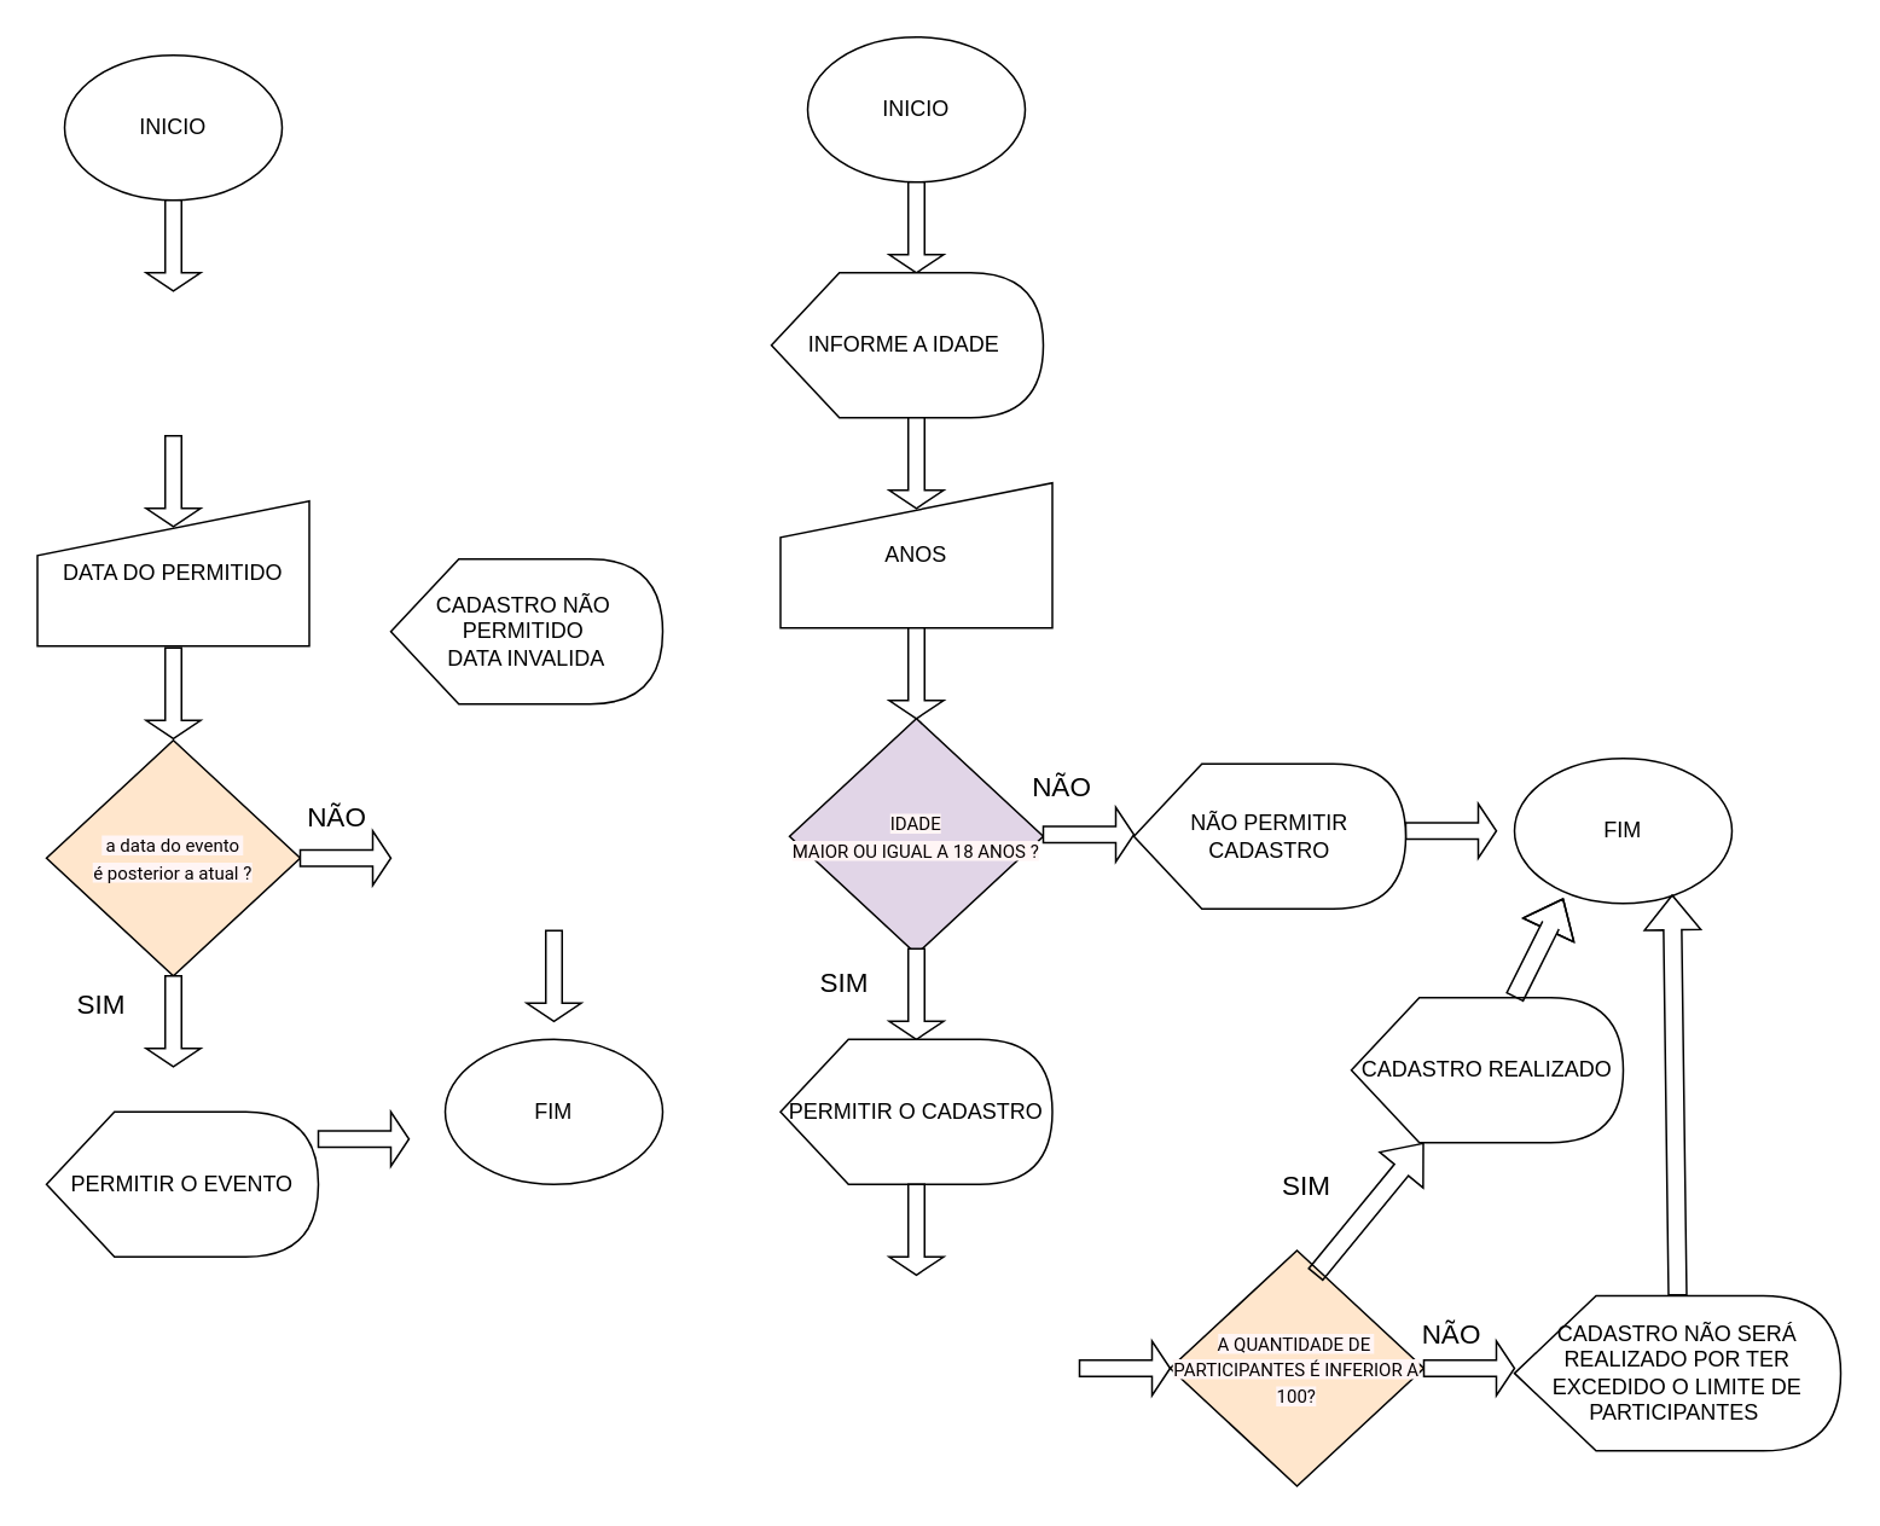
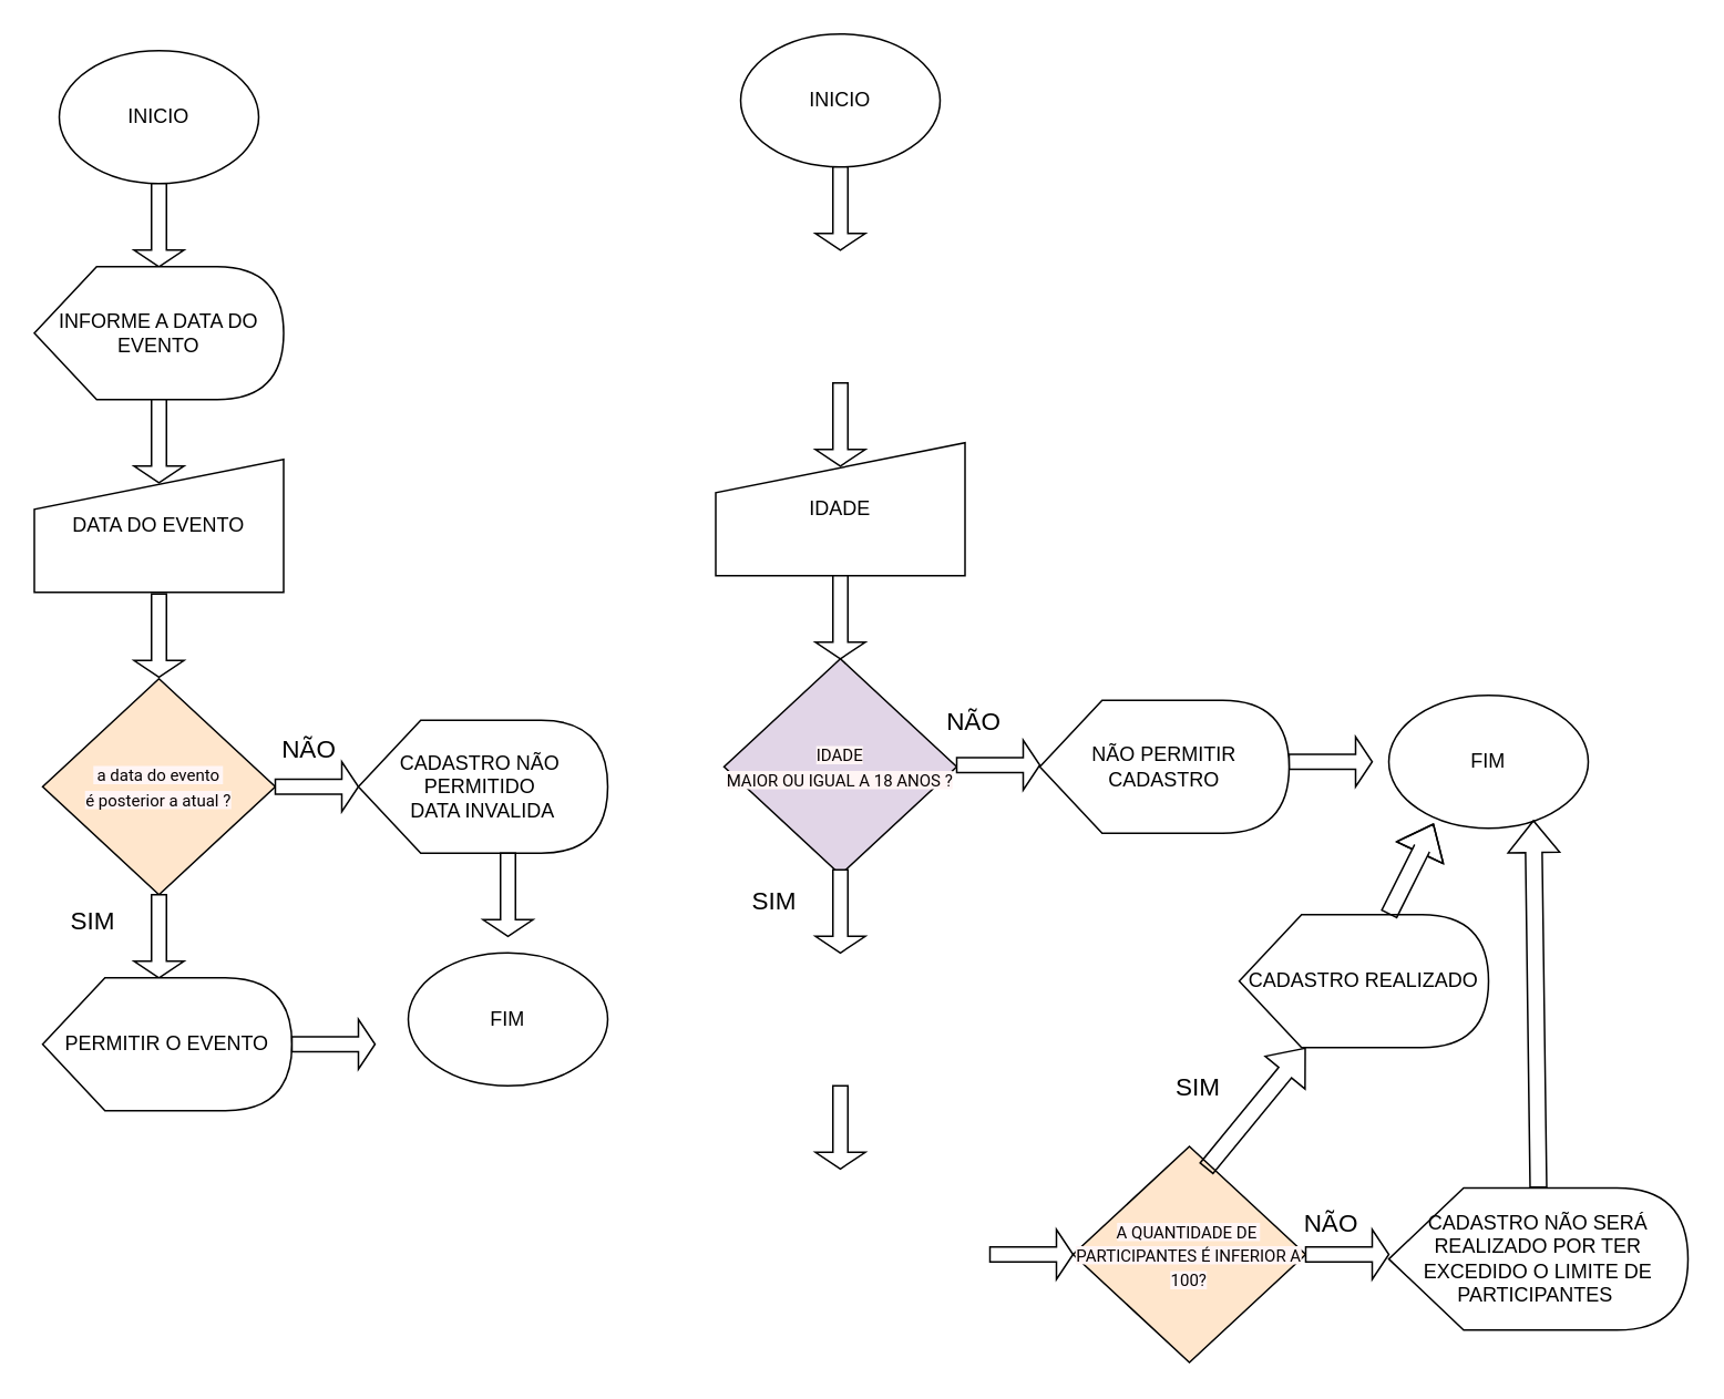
  <mxCell id="0" />
  <mxCell id="1" parent="0" />
  <mxCell id="2" value="INICIO" style="ellipse;whiteSpace=wrap;html=1;" vertex="1" parent="1"><mxGeometry x="35" y="30" width="120" height="80" as="geometry" /></mxCell>
  <mxCell id="3" value="" style="shape=singleArrow;direction=south;whiteSpace=wrap;html=1;" vertex="1" parent="1"><mxGeometry x="80" y="110" width="30" height="50" as="geometry" /></mxCell>
- <mxCell id="5" value="DATA DO PERMITIDO" style="shape=manualInput;whiteSpace=wrap;html=1;" vertex="1" parent="1"><mxGeometry x="20" y="276" width="150" height="80" as="geometry" /></mxCell>
+ <mxCell id="4" value="INFORME A DATA DO EVENTO" style="shape=display;whiteSpace=wrap;html=1;" vertex="1" parent="1"><mxGeometry x="20" y="160" width="150" height="80" as="geometry" /></mxCell>
+ <mxCell id="5" value="DATA DO EVENTO" style="shape=manualInput;whiteSpace=wrap;html=1;" vertex="1" parent="1"><mxGeometry x="20" y="276" width="150" height="80" as="geometry" /></mxCell>
  <mxCell id="6" value="&lt;div style=&quot;&quot;&gt;&lt;font style=&quot;background-color: rgb(255, 245, 245);&quot; color=&quot;#080303&quot; size=&quot;1&quot; face=&quot;Roboto&quot;&gt;&amp;nbsp;a data do evento&amp;nbsp;&lt;/font&gt;&lt;/div&gt;&lt;div style=&quot;&quot;&gt;&lt;font style=&quot;background-color: rgb(255, 245, 245);&quot; color=&quot;#080303&quot; size=&quot;1&quot; face=&quot;Roboto&quot;&gt;é posterior a atual ?&lt;/font&gt;&lt;/div&gt;" style="rhombus;whiteSpace=wrap;html=1;align=center;fillColor=#ffe6cc;" vertex="1" parent="1"><mxGeometry x="25" y="408" width="140" height="130" as="geometry" /></mxCell>
  <mxCell id="7" value="" style="shape=singleArrow;direction=south;whiteSpace=wrap;html=1;" vertex="1" parent="1"><mxGeometry x="80" y="357" width="30" height="50" as="geometry" /></mxCell>
  <mxCell id="8" value="" style="shape=singleArrow;direction=south;whiteSpace=wrap;html=1;" vertex="1" parent="1"><mxGeometry x="80" y="240" width="30" height="50" as="geometry" /></mxCell>
  <mxCell id="9" value="" style="shape=singleArrow;direction=south;whiteSpace=wrap;html=1;rotation=-90;" vertex="1" parent="1"><mxGeometry x="175" y="448" width="30" height="50" as="geometry" /></mxCell>
  <mxCell id="10" value="" style="shape=singleArrow;direction=south;whiteSpace=wrap;html=1;" vertex="1" parent="1"><mxGeometry x="80" y="538" width="30" height="50" as="geometry" /></mxCell>
- <mxCell id="11" value="CADASTRO NÃO&amp;nbsp;&lt;br&gt;PERMITIDO&amp;nbsp;&lt;br&gt;DATA INVALIDA" style="shape=display;whiteSpace=wrap;html=1;" vertex="1" parent="1"><mxGeometry x="215" y="308" width="150" height="80" as="geometry" /></mxCell>
- <mxCell id="12" value="PERMITIR O EVENTO" style="shape=display;whiteSpace=wrap;html=1;" vertex="1" parent="1"><mxGeometry x="25" y="613" width="150" height="80" as="geometry" /></mxCell>
+ <mxCell id="11" value="CADASTRO NÃO&amp;nbsp;&lt;br&gt;PERMITIDO&amp;nbsp;&lt;br&gt;DATA INVALIDA" style="shape=display;whiteSpace=wrap;html=1;" vertex="1" parent="1"><mxGeometry x="215" y="433" width="150" height="80" as="geometry" /></mxCell>
+ <mxCell id="12" value="PERMITIR O EVENTO" style="shape=display;whiteSpace=wrap;html=1;" vertex="1" parent="1"><mxGeometry x="25" y="588" width="150" height="80" as="geometry" /></mxCell>
  <mxCell id="13" value="" style="shape=singleArrow;direction=south;whiteSpace=wrap;html=1;" vertex="1" parent="1"><mxGeometry x="290" y="513" width="30" height="50" as="geometry" /></mxCell>
  <mxCell id="14" value="" style="shape=singleArrow;direction=south;whiteSpace=wrap;html=1;rotation=-90;" vertex="1" parent="1"><mxGeometry x="185" y="603" width="30" height="50" as="geometry" /></mxCell>
  <mxCell id="15" value="FIM" style="ellipse;whiteSpace=wrap;html=1;" vertex="1" parent="1"><mxGeometry x="245" y="573" width="120" height="80" as="geometry" /></mxCell>
  <mxCell id="16" value="&lt;font style=&quot;font-size: 15px;&quot;&gt;NÃO&lt;/font&gt;" style="text;html=1;resizable=0;autosize=1;align=center;verticalAlign=middle;points=[];fillColor=none;strokeColor=none;rounded=0;labelBackgroundColor=#FFFFFF;fontSize=9;" vertex="1" parent="1"><mxGeometry x="155" y="435" width="60" height="30" as="geometry" /></mxCell>
  <mxCell id="17" value="&lt;font style=&quot;font-size: 15px;&quot;&gt;SIM&lt;/font&gt;" style="text;html=1;resizable=0;autosize=1;align=center;verticalAlign=middle;points=[];fillColor=none;strokeColor=none;rounded=0;labelBackgroundColor=#FFFFFF;fontSize=9;" vertex="1" parent="1"><mxGeometry x="30" y="538" width="50" height="30" as="geometry" /></mxCell>
  <mxCell id="18" value="INICIO" style="ellipse;whiteSpace=wrap;html=1;" vertex="1" parent="1"><mxGeometry x="445" y="20" width="120" height="80" as="geometry" /></mxCell>
  <mxCell id="19" value="" style="shape=singleArrow;direction=south;whiteSpace=wrap;html=1;" vertex="1" parent="1"><mxGeometry x="490" y="100" width="30" height="50" as="geometry" /></mxCell>
- <mxCell id="20" value="INFORME A IDADE&amp;nbsp;" style="shape=display;whiteSpace=wrap;html=1;" vertex="1" parent="1"><mxGeometry x="425" y="150" width="150" height="80" as="geometry" /></mxCell>
- <mxCell id="21" value="ANOS" style="shape=manualInput;whiteSpace=wrap;html=1;" vertex="1" parent="1"><mxGeometry x="430" y="266" width="150" height="80" as="geometry" /></mxCell>
+ <mxCell id="21" value="IDADE" style="shape=manualInput;whiteSpace=wrap;html=1;" vertex="1" parent="1"><mxGeometry x="430" y="266" width="150" height="80" as="geometry" /></mxCell>
  <mxCell id="22" value="" style="shape=singleArrow;direction=south;whiteSpace=wrap;html=1;" vertex="1" parent="1"><mxGeometry x="490" y="230" width="30" height="50" as="geometry" /></mxCell>
  <mxCell id="23" value="" style="shape=singleArrow;direction=south;whiteSpace=wrap;html=1;" vertex="1" parent="1"><mxGeometry x="490" y="346" width="30" height="50" as="geometry" /></mxCell>
  <mxCell id="24" value="&lt;div style=&quot;&quot;&gt;&lt;font size=&quot;1&quot; face=&quot;Roboto&quot; color=&quot;#080303&quot;&gt;&lt;span style=&quot;background-color: rgb(255, 245, 245);&quot;&gt;IDADE&lt;/span&gt;&lt;/font&gt;&lt;/div&gt;&lt;div style=&quot;&quot;&gt;&lt;font size=&quot;1&quot; face=&quot;Roboto&quot; color=&quot;#080303&quot;&gt;&lt;span style=&quot;background-color: rgb(255, 245, 245);&quot;&gt;MAIOR OU IGUAL A 18 ANOS ?&lt;/span&gt;&lt;/font&gt;&lt;/div&gt;" style="rhombus;whiteSpace=wrap;html=1;align=center;fillColor=#e1d5e7;" vertex="1" parent="1"><mxGeometry x="435" y="396" width="140" height="130" as="geometry" /></mxCell>
  <mxCell id="25" value="" style="shape=singleArrow;direction=south;whiteSpace=wrap;html=1;" vertex="1" parent="1"><mxGeometry x="490" y="523" width="30" height="50" as="geometry" /></mxCell>
  <mxCell id="26" value="" style="shape=singleArrow;direction=south;whiteSpace=wrap;html=1;rotation=-90;" vertex="1" parent="1"><mxGeometry x="585" y="435" width="30" height="50" as="geometry" /></mxCell>
  <mxCell id="27" value="&lt;font style=&quot;font-size: 15px;&quot;&gt;NÃO&lt;/font&gt;" style="text;html=1;resizable=0;autosize=1;align=center;verticalAlign=middle;points=[];fillColor=none;strokeColor=none;rounded=0;labelBackgroundColor=#FFFFFF;fontSize=9;" vertex="1" parent="1"><mxGeometry x="555" y="418" width="60" height="30" as="geometry" /></mxCell>
  <mxCell id="28" value="&lt;font style=&quot;font-size: 15px;&quot;&gt;SIM&lt;/font&gt;" style="text;html=1;resizable=0;autosize=1;align=center;verticalAlign=middle;points=[];fillColor=none;strokeColor=none;rounded=0;labelBackgroundColor=#FFFFFF;fontSize=9;" vertex="1" parent="1"><mxGeometry x="440" y="526" width="50" height="30" as="geometry" /></mxCell>
- <mxCell id="29" value="PERMITIR O CADASTRO" style="shape=display;whiteSpace=wrap;html=1;" vertex="1" parent="1"><mxGeometry x="430" y="573" width="150" height="80" as="geometry" /></mxCell>
  <mxCell id="30" value="" style="shape=singleArrow;direction=south;whiteSpace=wrap;html=1;" vertex="1" parent="1"><mxGeometry x="490" y="653" width="30" height="50" as="geometry" /></mxCell>
  <mxCell id="31" value="" style="shape=singleArrow;direction=south;whiteSpace=wrap;html=1;rotation=-90;" vertex="1" parent="1"><mxGeometry x="785" y="433" width="30" height="50" as="geometry" /></mxCell>
  <mxCell id="32" value="FIM" style="ellipse;whiteSpace=wrap;html=1;" vertex="1" parent="1"><mxGeometry x="835" y="418" width="120" height="80" as="geometry" /></mxCell>
  <mxCell id="33" value="" style="shape=singleArrow;direction=south;whiteSpace=wrap;html=1;rotation=-90;" vertex="1" parent="1"><mxGeometry x="605" y="729.5" width="30" height="50" as="geometry" /></mxCell>
  <mxCell id="34" value="&lt;div style=&quot;&quot;&gt;&lt;font size=&quot;1&quot; face=&quot;Roboto&quot; color=&quot;#080303&quot;&gt;&lt;span style=&quot;background-color: rgb(255, 245, 245);&quot;&gt;A QUANTIDADE DE&amp;nbsp; PARTICIPANTES É INFERIOR A 100?&lt;/span&gt;&lt;/font&gt;&lt;/div&gt;" style="rhombus;whiteSpace=wrap;html=1;align=center;fillColor=#ffe6cc;" vertex="1" parent="1"><mxGeometry x="645" y="689.5" width="140" height="130" as="geometry" /></mxCell>
  <mxCell id="35" value="" style="shape=flexArrow;endArrow=classic;html=1;rounded=0;fontSize=15;fontColor=#080303;" edge="1" parent="1"><mxGeometry width="50" height="50" relative="1" as="geometry"><mxPoint x="725" y="703" as="sourcePoint" /><mxPoint x="785" y="630" as="targetPoint" /></mxGeometry></mxCell>
  <mxCell id="36" value="&lt;font style=&quot;font-size: 15px;&quot;&gt;SIM&lt;/font&gt;" style="text;html=1;resizable=0;autosize=1;align=center;verticalAlign=middle;points=[];fillColor=none;strokeColor=none;rounded=0;labelBackgroundColor=#FFFFFF;fontSize=9;" vertex="1" parent="1"><mxGeometry x="695" y="638" width="50" height="30" as="geometry" /></mxCell>
  <mxCell id="37" value="&lt;span style=&quot;color: rgba(0, 0, 0, 0); font-family: monospace; font-size: 0px; text-align: start;&quot;&gt;%3CmxGraphModel%3E%3Croot%3E%3CmxCell%20id%3D%220%22%2F%3E%3CmxCell%20id%3D%221%22%20parent%3D%220%22%2F%3E%3CmxCell%20id%3D%222%22%20value%3D%22CADASTRO%20N%C3%83O%26amp%3Bnbsp%3B%26lt%3Bbr%26gt%3BPERMITIDO%26amp%3Bnbsp%3B%26lt%3Bbr%26gt%3BDATA%20INVALIDA%22%20style%3D%22shape%3Ddisplay%3BwhiteSpace%3Dwrap%3Bhtml%3D1%3B%22%20vertex%3D%221%22%20parent%3D%221%22%3E%3CmxGeometry%20x%3D%22220%22%20y%3D%22423%22%20width%3D%22150%22%20height%3D%2280%22%20as%3D%22geometry%22%2F%3E%3C%2FmxCell%3E%3C%2Froot%3E%3C%2FmxGraphModel%3E&lt;/span&gt;NÃO PERMITIR CADASTRO" style="shape=display;whiteSpace=wrap;html=1;" vertex="1" parent="1"><mxGeometry x="625" y="421" width="150" height="80" as="geometry" /></mxCell>
  <mxCell id="38" value="&lt;span style=&quot;color: rgba(0, 0, 0, 0); font-family: monospace; font-size: 0px; text-align: start;&quot;&gt;%3CmxGraphModel%3E%3Croot%3E%3CmxCell%20id%3D%220%22%2F%3E%3CmxCell%20id%3D%221%22%20parent%3D%220%22%2F%3E%3CmxCell%20id%3D%222%22%20value%3D%22CADASTRO%20N%C3%83O%26amp%3Bnbsp%3B%26lt%3Bbr%26gt%3BPERMITIDO%26amp%3Bnbsp%3B%26lt%3Bbr%26gt%3BDATA%20INVALIDA%22%20style%3D%22shape%3Ddisplay%3BwhiteSpace%3Dwrap%3Bhtml%3D1%3B%22%20vertex%3D%221%22%20parent%3D%221%22%3E%3CmxGeometry%20x%3D%22220%22%20y%3D%22423%22%20width%3D%22150%22%20height%3D%2280%22%20as%3D%22geometry%22%2F%3E%3C%2FmxCell%3E%3C%2Froot%3E%3C%2FmxGraphModel%3E&lt;/span&gt;CADASTRO REALIZADO" style="shape=display;whiteSpace=wrap;html=1;" vertex="1" parent="1"><mxGeometry x="745" y="550" width="150" height="80" as="geometry" /></mxCell>
  <mxCell id="39" value="" style="shape=flexArrow;endArrow=classic;html=1;rounded=0;fontSize=15;fontColor=#080303;entryX=0.225;entryY=0.963;entryDx=0;entryDy=0;entryPerimeter=0;" edge="1" parent="1" target="32"><mxGeometry width="50" height="50" relative="1" as="geometry"><mxPoint x="835" y="550" as="sourcePoint" /><mxPoint x="895" y="483" as="targetPoint" /><Array as="points"><mxPoint x="855" y="510" /></Array></mxGeometry></mxCell>
  <mxCell id="40" value="" style="shape=singleArrow;direction=south;whiteSpace=wrap;html=1;rotation=-90;" vertex="1" parent="1"><mxGeometry x="795" y="729.5" width="30" height="50" as="geometry" /></mxCell>
  <mxCell id="41" value="&lt;font style=&quot;font-size: 15px;&quot;&gt;NÃO&lt;/font&gt;" style="text;html=1;resizable=0;autosize=1;align=center;verticalAlign=middle;points=[];fillColor=none;strokeColor=none;rounded=0;labelBackgroundColor=#FFFFFF;fontSize=9;" vertex="1" parent="1"><mxGeometry x="770" y="720" width="60" height="30" as="geometry" /></mxCell>
  <mxCell id="42" value="CADASTRO NÃO SERÁ REALIZADO POR TER EXCEDIDO O LIMITE DE PARTICIPANTES&amp;nbsp;" style="shape=display;whiteSpace=wrap;html=1;" vertex="1" parent="1"><mxGeometry x="835" y="714.5" width="180" height="85.5" as="geometry" /></mxCell>
  <mxCell id="43" value="" style="shape=flexArrow;endArrow=classic;html=1;rounded=0;fontSize=15;fontColor=#080303;entryX=0.725;entryY=0.938;entryDx=0;entryDy=0;entryPerimeter=0;" edge="1" parent="1" target="32"><mxGeometry width="50" height="50" relative="1" as="geometry"><mxPoint x="925" y="714.5" as="sourcePoint" /><mxPoint x="985" y="641.5" as="targetPoint" /></mxGeometry></mxCell>
